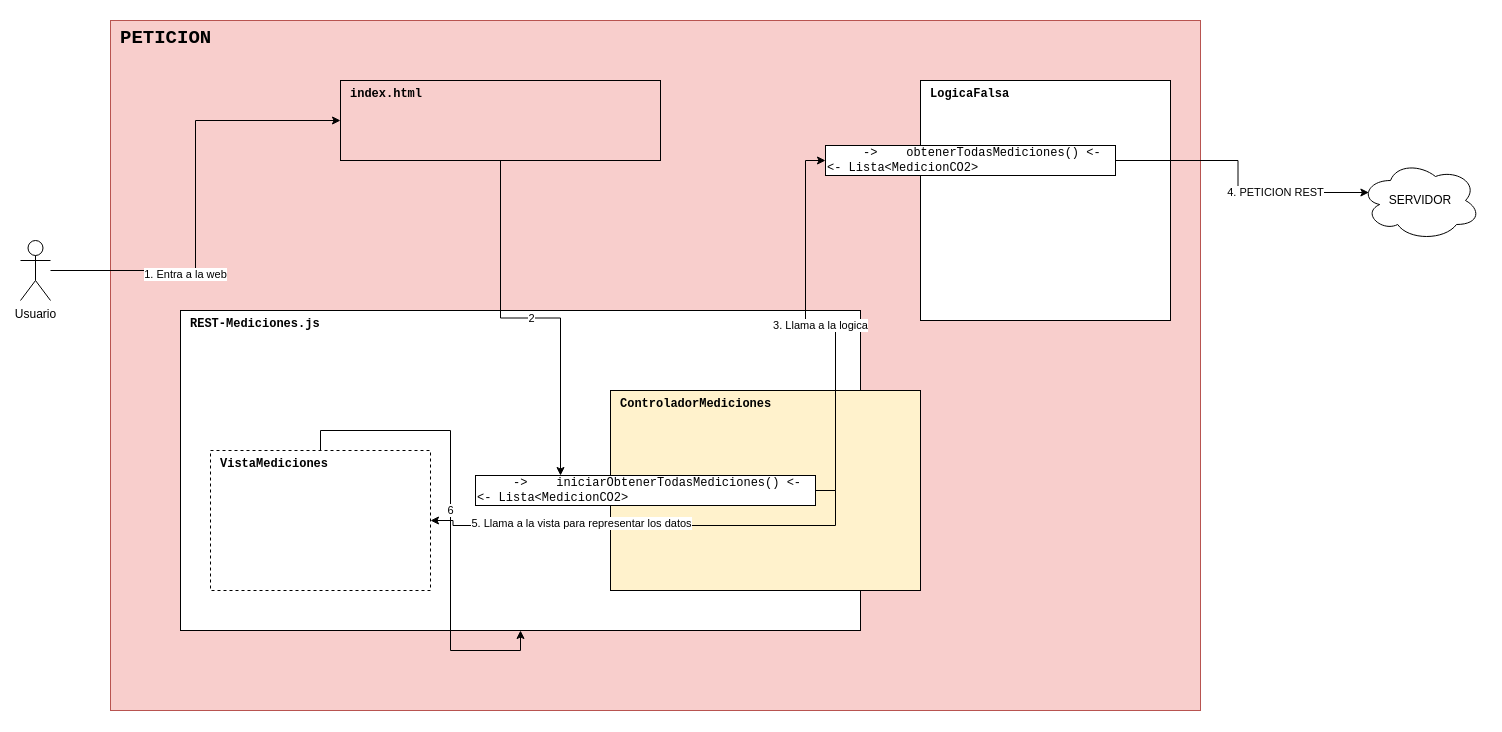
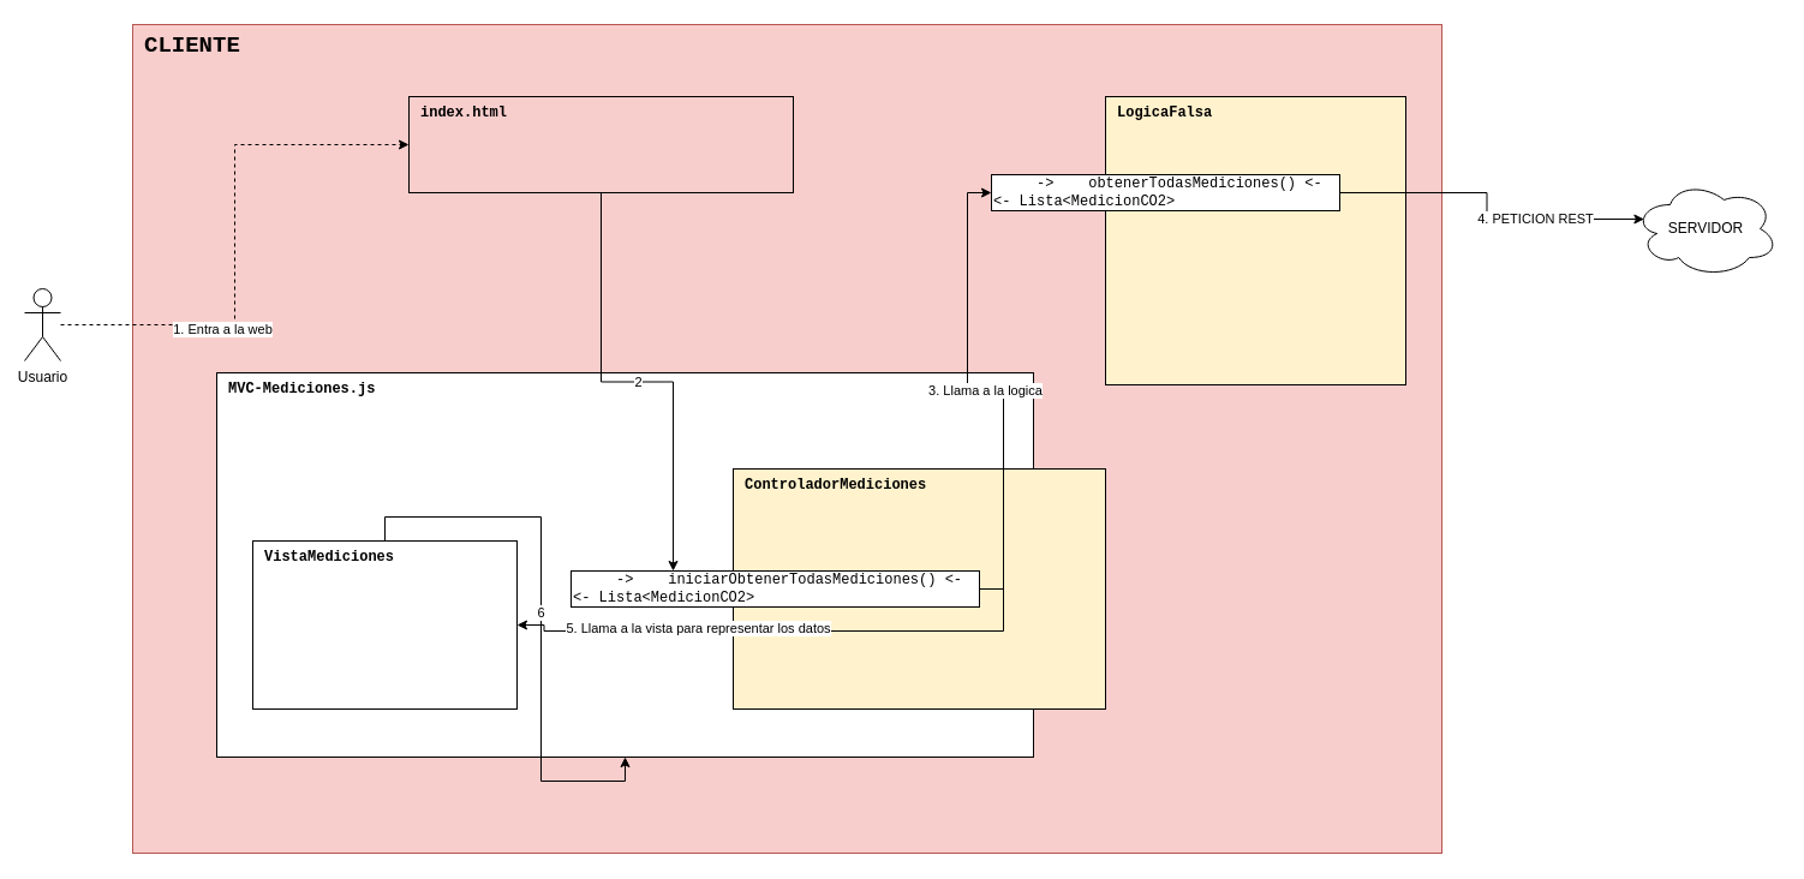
  <mxCell id="0" />
  <mxCell id="1" parent="0" />
- <mxCell id="2" value="&lt;font style=&quot;font-size: 19px&quot; face=&quot;Courier New&quot;&gt;PETICION&lt;/font&gt;" style="whiteSpace=wrap;html=1;align=left;verticalAlign=top;fontStyle=1;spacingLeft=8;fillColor=#f8cecc;strokeColor=#b85450;" parent="1" vertex="1"><mxGeometry x="110" y="20" width="1090" height="690" as="geometry" /></mxCell>
- <mxCell id="3" value="LogicaFalsa" style="rounded=0;whiteSpace=wrap;html=1;align=left;verticalAlign=top;fontStyle=1;spacingLeft=8;fontFamily=Courier New;" parent="1" vertex="1"><mxGeometry x="920" y="80" width="250" height="240" as="geometry" /></mxCell>
+ <mxCell id="2" value="&lt;font style=&quot;font-size: 19px&quot; face=&quot;Courier New&quot;&gt;CLIENTE&lt;/font&gt;" style="whiteSpace=wrap;html=1;align=left;verticalAlign=top;fontStyle=1;spacingLeft=8;fillColor=#f8cecc;strokeColor=#b85450;" parent="1" vertex="1"><mxGeometry x="110" y="20" width="1090" height="690" as="geometry" /></mxCell>
+ <mxCell id="3" value="LogicaFalsa" style="rounded=0;whiteSpace=wrap;html=1;align=left;verticalAlign=top;fontStyle=1;spacingLeft=8;fontFamily=Courier New;fillColor=#fff2cc;" parent="1" vertex="1"><mxGeometry x="920" y="80" width="250" height="240" as="geometry" /></mxCell>
  <mxCell id="4" style="edgeStyle=orthogonalEdgeStyle;rounded=0;orthogonalLoop=1;jettySize=auto;html=1;entryX=0.07;entryY=0.4;entryDx=0;entryDy=0;entryPerimeter=0;" parent="1" source="6" target="20" edge="1"><mxGeometry relative="1" as="geometry" /></mxCell>
  <mxCell id="5" value="4. PETICION REST" style="edgeLabel;html=1;align=center;verticalAlign=middle;resizable=0;points=[];" parent="4" vertex="1" connectable="0"><mxGeometry x="0.335" y="1" relative="1" as="geometry"><mxPoint as="offset" /></mxGeometry></mxCell>
  <mxCell id="6" value="&amp;nbsp; &amp;nbsp; &amp;nbsp;-&amp;gt;&amp;nbsp; &amp;nbsp; obtenerTodasMediciones() &amp;lt;-&lt;br&gt;&lt;span style=&quot;text-align: center&quot;&gt;&amp;lt;- Lista&amp;lt;MedicionCO2&amp;gt;&lt;/span&gt;" style="rounded=0;whiteSpace=wrap;html=1;fontFamily=Courier New;autosize=1;align=left;" parent="1" vertex="1"><mxGeometry x="825" y="145" width="290" height="30" as="geometry" /></mxCell>
- <mxCell id="7" value="REST-Mediciones.js" style="rounded=0;whiteSpace=wrap;html=1;align=left;verticalAlign=top;fontStyle=1;spacingLeft=8;fontFamily=Courier New;" parent="1" vertex="1"><mxGeometry x="180" y="310" width="680" height="320" as="geometry" /></mxCell>
+ <mxCell id="7" value="MVC-Mediciones.js" style="rounded=0;whiteSpace=wrap;html=1;align=left;verticalAlign=top;fontStyle=1;spacingLeft=8;fontFamily=Courier New;" parent="1" vertex="1"><mxGeometry x="180" y="310" width="680" height="320" as="geometry" /></mxCell>
  <mxCell id="8" value="ControladorMediciones" style="rounded=0;whiteSpace=wrap;html=1;align=left;verticalAlign=top;fontStyle=1;spacingLeft=8;fontFamily=Courier New;fillColor=#fff2cc;" parent="1" vertex="1"><mxGeometry x="610" y="390" width="310" height="200" as="geometry" /></mxCell>
  <mxCell id="9" value="2" style="edgeStyle=orthogonalEdgeStyle;rounded=0;orthogonalLoop=1;jettySize=auto;html=1;entryX=0.25;entryY=0;entryDx=0;entryDy=0;" parent="1" source="10" target="14" edge="1"><mxGeometry relative="1" as="geometry" /></mxCell>
  <mxCell id="10" value="index.html" style="rounded=0;whiteSpace=wrap;html=1;align=left;verticalAlign=top;fontStyle=1;spacingLeft=8;fontFamily=Courier New;fillColor=#f8cecc;" parent="1" vertex="1"><mxGeometry x="340" y="80" width="320" height="80" as="geometry" /></mxCell>
  <mxCell id="11" value="3. Llama a la logica" style="edgeStyle=orthogonalEdgeStyle;rounded=0;orthogonalLoop=1;jettySize=auto;html=1;entryX=0;entryY=0.5;entryDx=0;entryDy=0;exitX=1;exitY=0.5;exitDx=0;exitDy=0;" parent="1" source="14" target="6" edge="1"><mxGeometry relative="1" as="geometry" /></mxCell>
  <mxCell id="12" style="edgeStyle=orthogonalEdgeStyle;rounded=0;orthogonalLoop=1;jettySize=auto;html=1;entryX=1;entryY=0.5;entryDx=0;entryDy=0;exitX=1;exitY=0.5;exitDx=0;exitDy=0;" parent="1" source="14" target="16" edge="1"><mxGeometry relative="1" as="geometry" /></mxCell>
  <mxCell id="13" value="5. Llama a la vista para representar los datos" style="edgeLabel;html=1;align=center;verticalAlign=middle;resizable=0;points=[];" parent="12" vertex="1" connectable="0"><mxGeometry x="0.335" y="-3" relative="1" as="geometry"><mxPoint as="offset" /></mxGeometry></mxCell>
  <mxCell id="14" value="&lt;span style=&quot;&quot;&gt;&amp;nbsp; &amp;nbsp; &amp;nbsp;-&amp;gt;&amp;nbsp; &amp;nbsp; iniciarObtenerTodasMediciones() &amp;lt;-&lt;/span&gt;&lt;br style=&quot;&quot;&gt;&amp;lt;- Lista&amp;lt;MedicionCO2&amp;gt;" style="rounded=0;whiteSpace=wrap;html=1;fontFamily=Courier New;autosize=1;align=left;" parent="1" vertex="1"><mxGeometry x="475" y="475" width="340" height="30" as="geometry" /></mxCell>
  <mxCell id="15" value="6" style="edgeStyle=orthogonalEdgeStyle;rounded=0;orthogonalLoop=1;jettySize=auto;html=1;" parent="1" source="16" target="7" edge="1"><mxGeometry relative="1" as="geometry" /></mxCell>
- <mxCell id="16" value="VistaMediciones" style="rounded=0;whiteSpace=wrap;html=1;align=left;verticalAlign=top;fontStyle=1;spacingLeft=8;fontFamily=Courier New;dashed=1;" parent="1" vertex="1"><mxGeometry x="210" y="450" width="220" height="140" as="geometry" /></mxCell>
- <mxCell id="17" style="edgeStyle=orthogonalEdgeStyle;rounded=0;orthogonalLoop=1;jettySize=auto;html=1;entryX=0;entryY=0.5;entryDx=0;entryDy=0;" parent="1" source="19" target="10" edge="1"><mxGeometry relative="1" as="geometry" /></mxCell>
+ <mxCell id="16" value="VistaMediciones" style="rounded=0;whiteSpace=wrap;html=1;align=left;verticalAlign=top;fontStyle=1;spacingLeft=8;fontFamily=Courier New;" parent="1" vertex="1"><mxGeometry x="210" y="450" width="220" height="140" as="geometry" /></mxCell>
+ <mxCell id="17" style="edgeStyle=orthogonalEdgeStyle;rounded=0;orthogonalLoop=1;jettySize=auto;html=1;entryX=0;entryY=0.5;entryDx=0;entryDy=0;dashed=1;" parent="1" source="19" target="10" edge="1"><mxGeometry relative="1" as="geometry" /></mxCell>
  <mxCell id="18" value="1. Entra a la web" style="edgeLabel;html=1;align=center;verticalAlign=middle;resizable=0;points=[];" parent="17" vertex="1" connectable="0"><mxGeometry x="-0.393" y="-3" relative="1" as="geometry"><mxPoint as="offset" /></mxGeometry></mxCell>
  <mxCell id="19" value="Usuario" style="shape=umlActor;verticalLabelPosition=bottom;verticalAlign=top;html=1;outlineConnect=0;" parent="1" vertex="1"><mxGeometry x="20" y="240" width="30" height="60" as="geometry" /></mxCell>
- <mxCell id="20" value="SERVIDOR" style="ellipse;shape=cloud;whiteSpace=wrap;html=1;" parent="1" vertex="1"><mxGeometry x="1360" y="160" width="120" height="80" as="geometry" /></mxCell>
+ <mxCell id="20" value="SERVIDOR" style="ellipse;shape=cloud;whiteSpace=wrap;html=1;" parent="1" vertex="1"><mxGeometry x="1360" y="150" width="120" height="80" as="geometry" /></mxCell>
